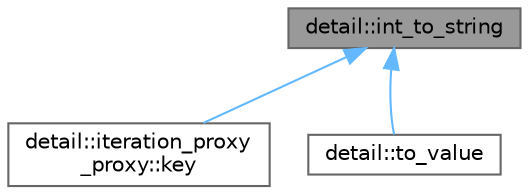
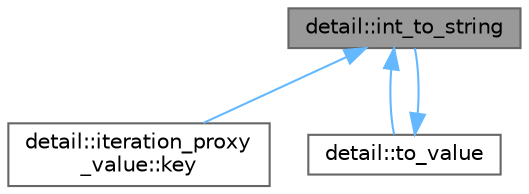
  digraph {
    rankdir=TB
    node [color=grey40 fillcolor=white fontname=Helvetica fontsize=10 shape=box style=filled]
    edge [color=steelblue1 dir=back fontname=Helvetica fontsize=10 labelfontname=Helvetica labelfontsize=10 style=solid]
    n1 [color=gray40 fillcolor=grey60 fontcolor=black height=0.2 label="detail::int_to_string" width=0.4]
-   n2 [height=0.2 label="detail::iteration_proxy\l_proxy::key" width=0.4]
+   n2 [height=0.2 label="detail::iteration_proxy\l_value::key" width=0.4]
    n3 [height=0.2 label="detail::to_value" width=0.4]
    n1 -> n2
    n1 -> n3
+   n3 -> n1
  }
